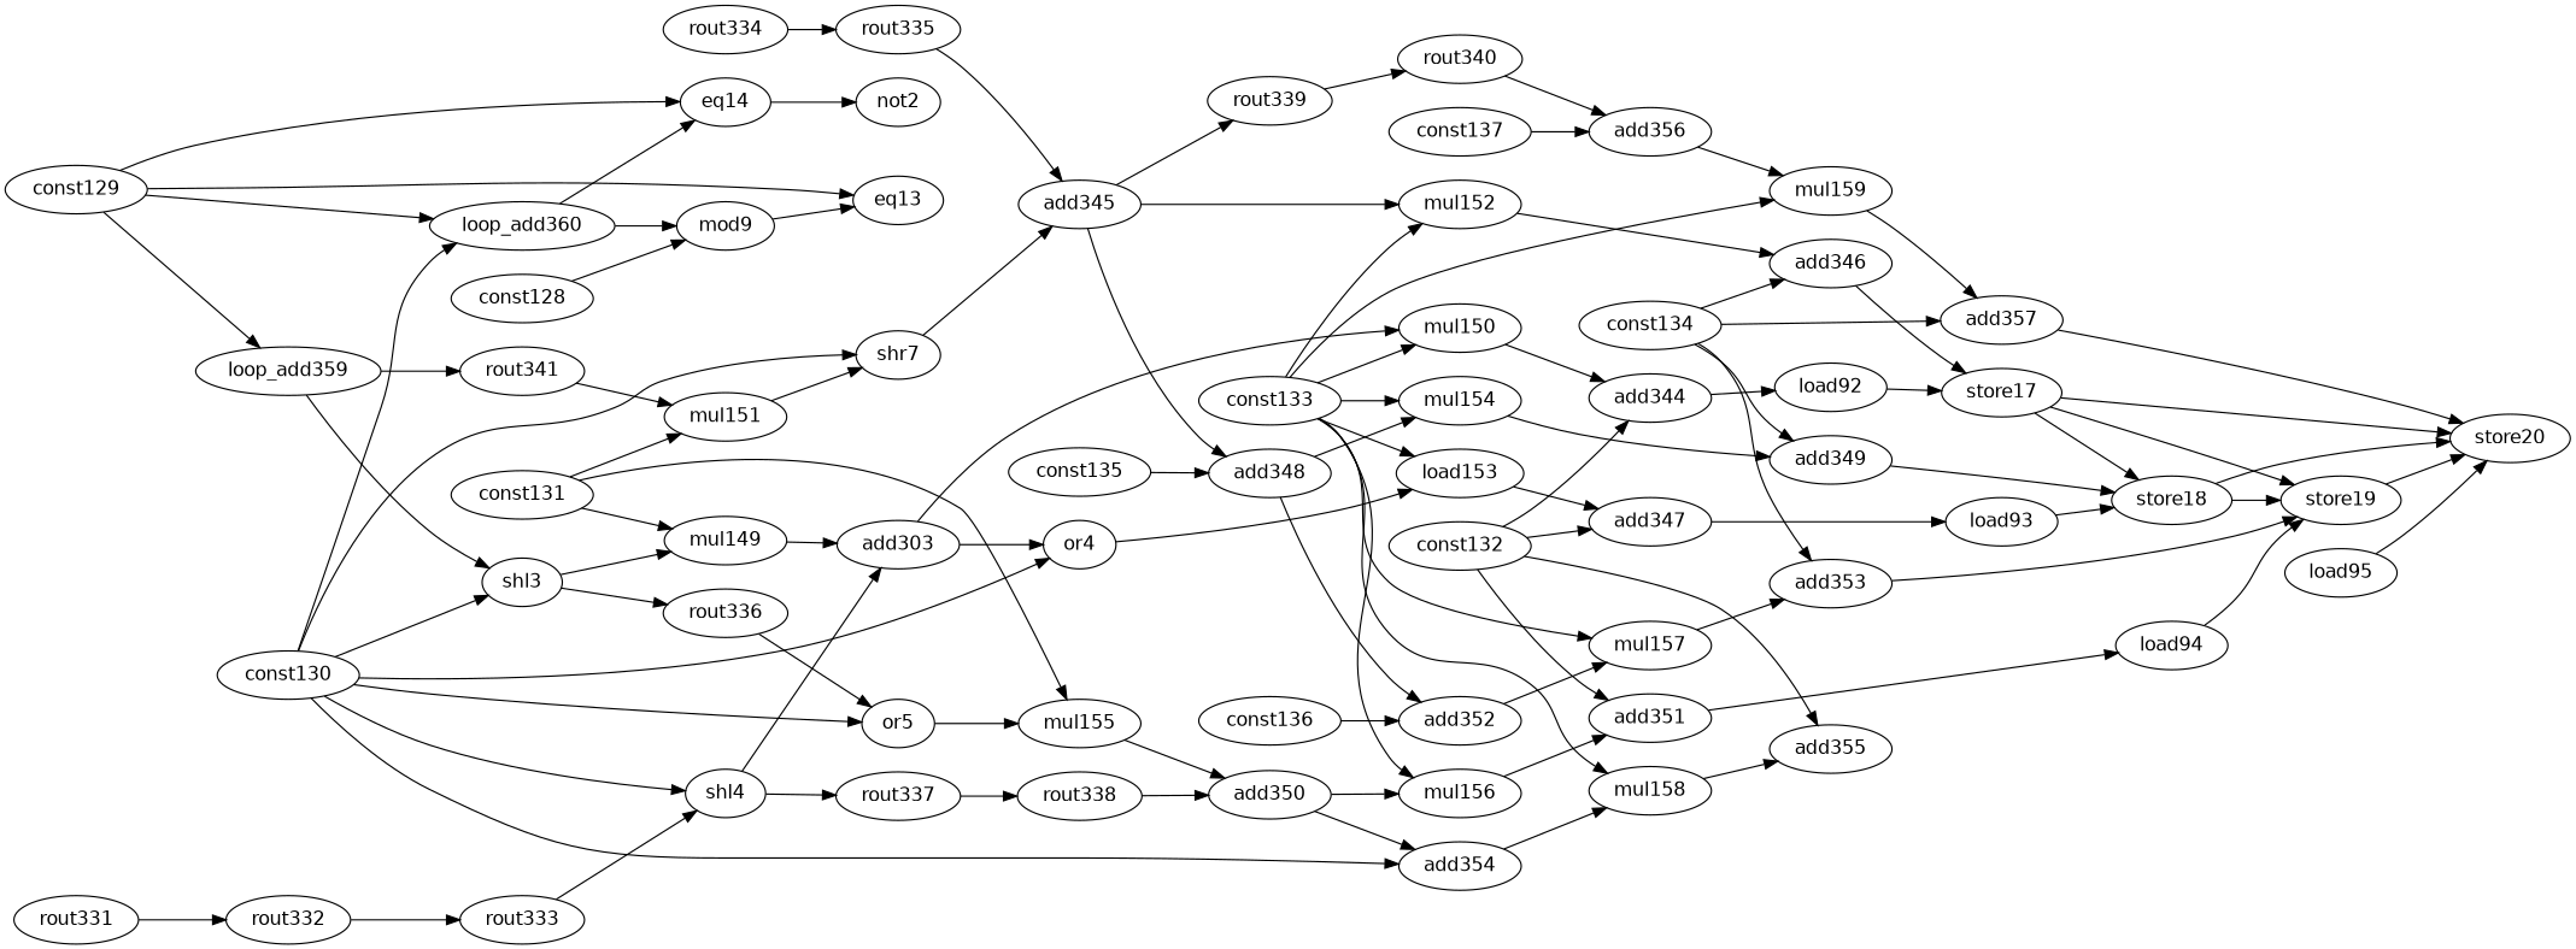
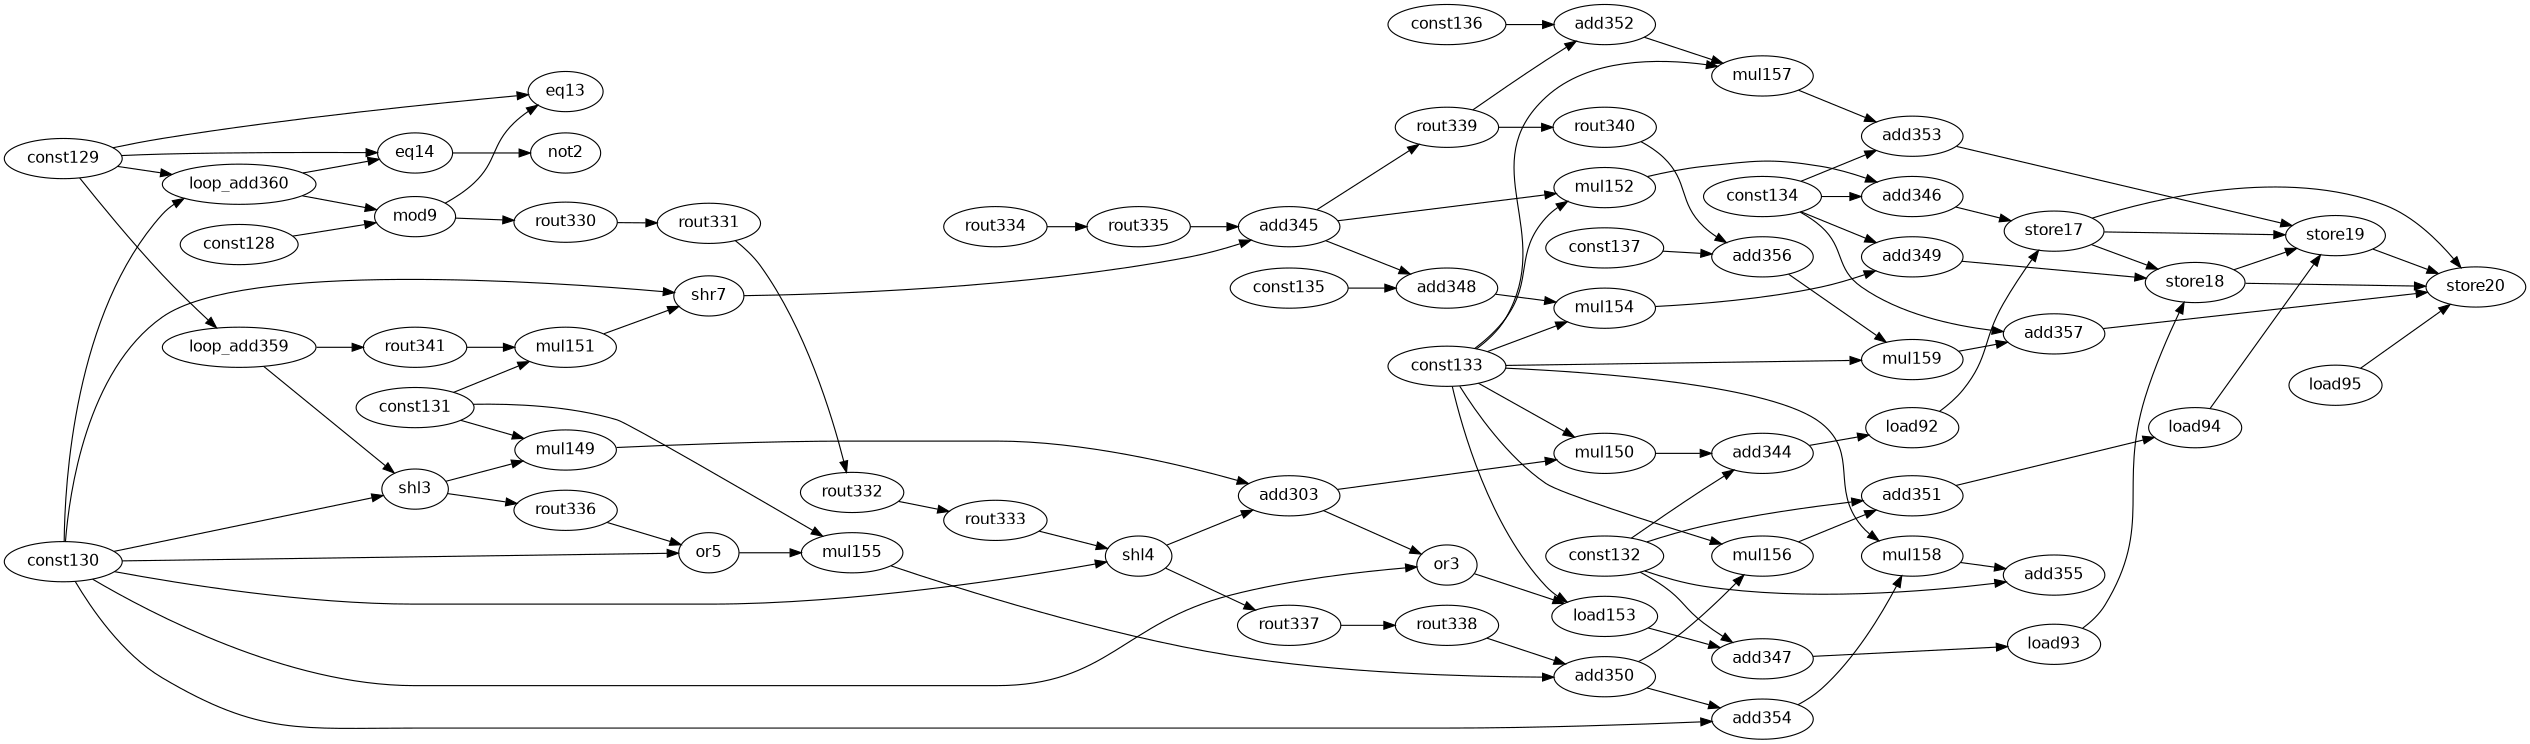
  digraph {
    fontname="DejaVu Sans"
    rankdir=LR
    node [fontname="DejaVu Sans" opcode=add]
    edge [fontname="DejaVu Sans" operand=0]
    const128 [llvm="%8" opcode=const]
    mod9 [llvm="%32" opcode=mod schedule=1]
    eq13 [llvm="%33" opcode=eq schedule=2]
+   rout330 [opcode=rout schedule=2]
    rout331 [opcode=rout schedule=3]
    const129 [opcode=const val=0]
    eq14 [llvm="%34" opcode=eq schedule=1]
    loop_add359 [llvm="%30" schedule=4]
    loop_add360 [llvm="%31" schedule=0]
    not2 [llvm="%34" opcode=not schedule=2]
    shl3 [llvm="%38" opcode=shl schedule=5]
    rout341 [opcode=rout schedule=5]
    const130 [opcode=const val=1]
    shl4 [llvm="%40" opcode=shl schedule=6]
    shr7 [llvm="%45" opcode=shr schedule=7]
-   or4 [llvm="%48" opcode=or schedule=8]
+   or4 [llvm="%48" opcode=or schedule=8 label=or3]
    or5 [llvm="%53" opcode=or schedule=7]
    add354 [llvm="%60" schedule=10]
    mul149 [llvm="%39" opcode=mul schedule=6]
    rout336 [opcode=rout schedule=6]
    n21 [label=add303 llvm="%41" schedule=7]
    rout337 [opcode=rout schedule=7]
    add345 [llvm="%46" schedule=8]
    n24 [label=load153 llvm="%49" opcode=mul schedule=9]
    mul155 [llvm="%54" opcode=mul schedule=8]
    mul158 [llvm="%61" opcode=mul schedule=11]
    const131 [llvm="%2" opcode=const]
    mul151 [llvm="%44" opcode=mul schedule=6]
    add350 [llvm="%55" schedule=9]
    mul150 [llvm="%42" opcode=mul schedule=8]
    rout338 [opcode=rout schedule=8]
    add344 [llvm="%42" schedule=9]
    const132 [llvm="%0" opcode=const]
    add347 [llvm="%49" schedule=10]
    add351 [llvm="%56" schedule=11]
    add355 [llvm="%61" schedule=12]
    load92 [llvm="%43" opcode=load schedule=10]
    load93 [llvm="%50" opcode=load schedule=11]
    load94 [llvm="%57" opcode=load schedule=12]
    const133 [opcode=const val=4]
    mul152 [llvm="%47" opcode=mul schedule=9]
    mul154 [llvm="%52" opcode=mul schedule=10]
    mul156 [llvm="%56" opcode=mul schedule=10]
    mul157 [llvm="%59" opcode=mul schedule=11]
    mul159 [llvm="%64" opcode=mul schedule=12]
    add346 [llvm="%47" schedule=10]
    add349 [llvm="%52" schedule=11]
    add353 [llvm="%59" schedule=12]
    add357 [llvm="%64" schedule=13]
    store17 [llvm=store opcode=store schedule=11]
    store18 [llvm=store opcode=store schedule=12]
    store19 [llvm=store opcode=store schedule=13]
    store20 [llvm=store opcode=store schedule=14]
    add348 [llvm="%51" schedule=9]
    rout339 [opcode=rout schedule=9]
    add352 [llvm="%58" schedule=10]
    rout340 [opcode=rout schedule=10]
    const134 [llvm="%12" opcode=const]
    const135 [llvm="%10" opcode=const]
    const136 [llvm="%22" opcode=const]
    load95 [llvm="%62" opcode=load schedule=13]
    const137 [llvm="%23" opcode=const]
    add356 [llvm="%63" schedule=11]
    rout332 [opcode=rout schedule=4]
    rout333 [opcode=rout schedule=5]
    rout334 [opcode=rout schedule=6]
    rout335 [opcode=rout schedule=7]
    const128 -> mod9 [operand=1]
    mod9 -> eq13
+   mod9 -> rout330
+   rout330 -> rout331
    rout331 -> rout332
    const129 -> eq13 [operand=1]
    const129 -> eq14 [operand=1]
    const129 -> loop_add359 [type=const_base]
    const129 -> loop_add360 [type=const_base]
    eq14 -> not2
    loop_add359 -> shl3
    loop_add359 -> rout341
    loop_add360 -> mod9
    loop_add360 -> eq14
    shl3 -> mul149
    shl3 -> rout336
    rout341 -> mul151
    const130 -> loop_add360 [operand=1]
    const130 -> shl3 [operand=1]
    const130 -> shl4 [operand=1]
    const130 -> shr7 [operand=1]
    const130 -> or4 [operand=1]
    const130 -> or5 [operand=1]
    const130 -> add354 [operand=1]
    shl4 -> n21 [operand=1]
    shl4 -> rout337
    shr7 -> add345
    or4 -> n24
    or5 -> mul155
    add354 -> mul158
    mul149 -> n21
    rout336 -> or5
    n21 -> or4
    n21 -> mul150
    rout337 -> rout338
    add345 -> mul152
    add345 -> add348
    add345 -> rout339
    n24 -> add347 [operand=1]
    mul155 -> add350
    mul158 -> add355 [operand=1]
    const131 -> mul149 [operand=1]
    const131 -> mul155 [operand=1]
    const131 -> mul151 [operand=1]
    mul151 -> shr7
    add350 -> add354
    add350 -> mul156
    mul150 -> add344 [operand=1]
    rout338 -> add350 [operand=1]
    add344 -> load92
    const132 -> add344
    const132 -> add347
    const132 -> add351
    const132 -> add355
    add347 -> load93
    add351 -> load94
    load92 -> store17
    load93 -> store18
    load94 -> store19
    const133 -> n24 [operand=1]
    const133 -> mul158 [operand=1]
    const133 -> mul150 [operand=1]
    const133 -> mul152 [operand=1]
    const133 -> mul154 [operand=1]
    const133 -> mul156 [operand=1]
    const133 -> mul157 [operand=1]
    const133 -> mul159 [operand=1]
    mul152 -> add346 [operand=1]
    mul154 -> add349 [operand=1]
    mul156 -> add351 [operand=1]
    mul157 -> add353 [operand=1]
    mul159 -> add357 [operand=1]
    add346 -> store17 [operand=1]
    add349 -> store18 [operand=1]
    add353 -> store19 [operand=1]
    add357 -> store20 [operand=1]
    store17 -> store18 [operand=-1 type=order]
    store17 -> store19 [operand=-1 type=order]
    store17 -> store20 [operand=-1 type=order]
    store18 -> store19 [operand=-1 type=order]
    store18 -> store20 [operand=-1 type=order]
    store19 -> store20 [operand=-1 type=order]
    add348 -> mul154
-   add348 -> add352
+   rout339 -> add352
    rout339 -> rout340
    add352 -> mul157
    rout340 -> add356
    const134 -> add346
    const134 -> add349
    const134 -> add353
    const134 -> add357
    const135 -> add348 [operand=1]
    const136 -> add352 [operand=1]
    load95 -> store20
    const137 -> add356 [operand=1]
    add356 -> mul159
    rout332 -> rout333
    rout333 -> shl4
    rout334 -> rout335
    rout335 -> add345 [operand=1]
  }
